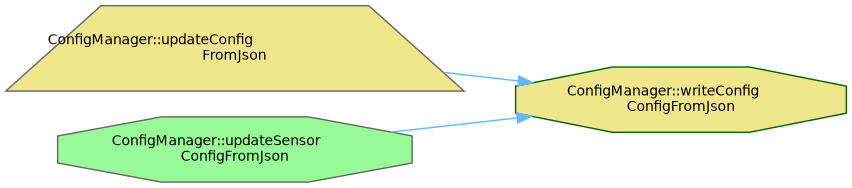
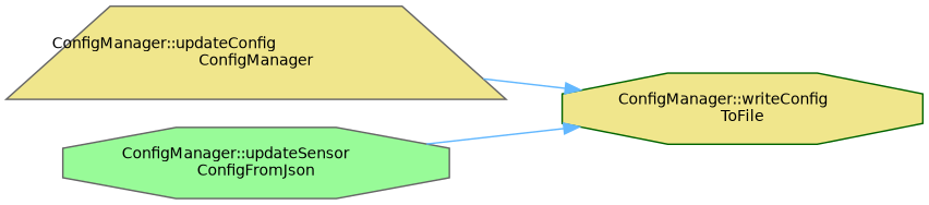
  digraph {
    rankdir=RL
    node [color=gray40 fillcolor=khaki fontname=Helvetica fontsize=10 shape=octagon style=filled]
    edge [color=steelblue1 dir=back fontname=Helvetica fontsize=10 labelfontname=Helvetica labelfontsize=10 style=solid]
-   n1 [color=darkgreen fontcolor=black height=0.2 label="ConfigManager::writeConfig\lConfigFromJson" width=0.4]
-   n2 [height=0.2 label="ConfigManager::updateConfig\lFromJson" shape=trapezium width=0.4]
+   n1 [color=darkgreen fontcolor=black height=0.2 label="ConfigManager::writeConfig\lToFile" width=0.4]
+   n2 [height=0.2 label="ConfigManager::updateConfig\lConfigManager" shape=trapezium width=0.4]
    n3 [fillcolor=palegreen height=0.2 label="ConfigManager::updateSensor\lConfigFromJson" width=0.4]
    n1 -> n2
    n1 -> n3
  }
